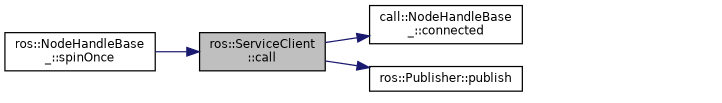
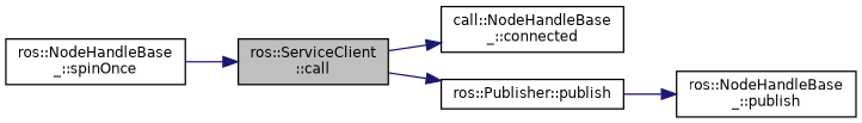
  digraph {
    rankdir=LR
    node [color=black fillcolor=white fontname=Helvetica fontsize=10 shape=record style=filled]
    edge [color=midnightblue fontname=Helvetica fontsize=10 labelfontname=Helvetica labelfontsize=10 style=solid]
    n1 [fillcolor=grey75 fontcolor=black height=0.2 label="ros::ServiceClient\l::call" width=0.4]
    n2 [height=0.2 label="call::NodeHandleBase\l_::connected" width=0.4]
    n3 [height=0.2 label="ros::Publisher::publish" width=0.4]
+   n4 [height=0.2 label="ros::NodeHandleBase\l_::publish" width=0.4]
    n5 [height=0.2 label="ros::NodeHandleBase\l_::spinOnce" width=0.4]
    n1 -> n2
    n1 -> n3
+   n3 -> n4
    n5 -> n1
  }
